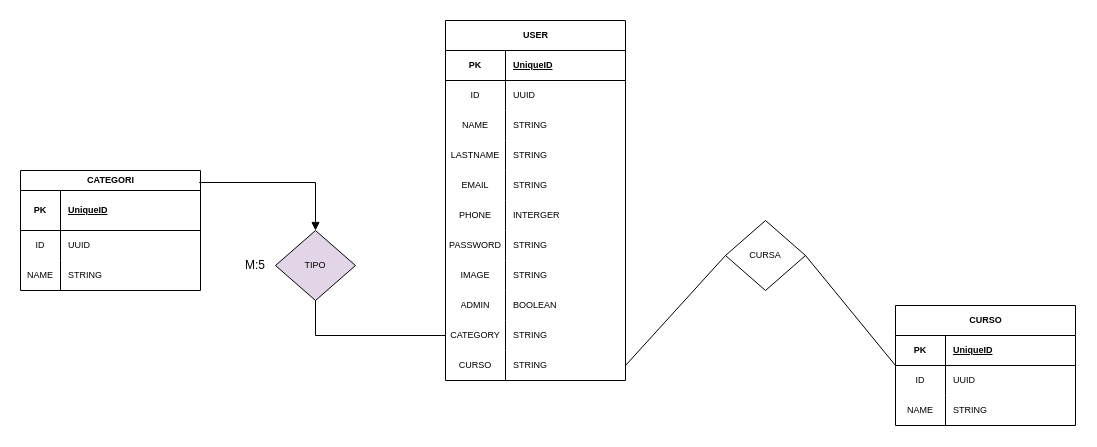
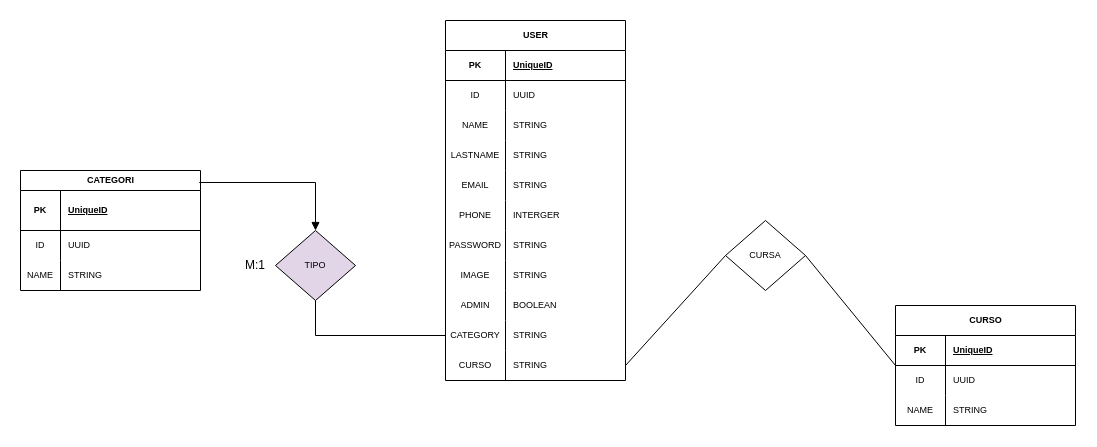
  <mxCell id="0" />
  <mxCell id="1" parent="0" />
  <mxCell id="2" value="" style="endArrow=none;html=1;rounded=0;exitX=1;exitY=0.5;exitDx=0;exitDy=0;entryX=0;entryY=0.5;entryDx=0;entryDy=0;" edge="1" parent="1" source="47" target="37"><mxGeometry width="50" height="50" relative="1" as="geometry"><mxPoint x="25" y="-120.34" as="sourcePoint" /><mxPoint x="95" y="-120.34" as="targetPoint" /><Array as="points" /></mxGeometry></mxCell>
  <mxCell id="3" value="USER" style="shape=table;startSize=30;container=1;collapsible=1;childLayout=tableLayout;fixedRows=1;rowLines=0;fontStyle=1;align=center;resizeLast=1;html=1;labelBorderColor=none;fontSize=9;" vertex="1" parent="1"><mxGeometry x="445" y="20" width="180" height="360" as="geometry"><mxRectangle x="20" y="50" width="70" height="30" as="alternateBounds" /></mxGeometry></mxCell>
  <mxCell id="4" value="" style="shape=tableRow;horizontal=0;startSize=0;swimlaneHead=0;swimlaneBody=0;fillColor=none;collapsible=0;dropTarget=0;points=[[0,0.5],[1,0.5]];portConstraint=eastwest;top=0;left=0;right=0;bottom=1;" vertex="1" parent="3"><mxGeometry y="30" width="180" height="30" as="geometry" /></mxCell>
  <mxCell id="5" value="PK" style="shape=partialRectangle;connectable=0;fillColor=none;top=0;left=0;bottom=0;right=0;fontStyle=1;overflow=hidden;whiteSpace=wrap;html=1;fontSize=9;" vertex="1" parent="4"><mxGeometry width="60" height="30" as="geometry"><mxRectangle width="60" height="30" as="alternateBounds" /></mxGeometry></mxCell>
  <mxCell id="6" value="UniqueID" style="shape=partialRectangle;connectable=0;fillColor=none;top=0;left=0;bottom=0;right=0;align=left;spacingLeft=6;fontStyle=5;overflow=hidden;whiteSpace=wrap;html=1;fontSize=9;" vertex="1" parent="4"><mxGeometry x="60" width="120" height="30" as="geometry"><mxRectangle width="120" height="30" as="alternateBounds" /></mxGeometry></mxCell>
  <mxCell id="7" value="" style="shape=tableRow;horizontal=0;startSize=0;swimlaneHead=0;swimlaneBody=0;fillColor=none;collapsible=0;dropTarget=0;points=[[0,0.5],[1,0.5]];portConstraint=eastwest;top=0;left=0;right=0;bottom=0;" vertex="1" parent="3"><mxGeometry y="60" width="180" height="30" as="geometry" /></mxCell>
  <mxCell id="8" value="ID" style="shape=partialRectangle;connectable=0;fillColor=none;top=0;left=0;bottom=0;right=0;editable=1;overflow=hidden;whiteSpace=wrap;html=1;fontSize=9;" vertex="1" parent="7"><mxGeometry width="60" height="30" as="geometry"><mxRectangle width="60" height="30" as="alternateBounds" /></mxGeometry></mxCell>
  <mxCell id="9" value="UUID" style="shape=partialRectangle;connectable=0;fillColor=none;top=0;left=0;bottom=0;right=0;align=left;spacingLeft=6;overflow=hidden;whiteSpace=wrap;html=1;fontSize=9;" vertex="1" parent="7"><mxGeometry x="60" width="120" height="30" as="geometry"><mxRectangle width="120" height="30" as="alternateBounds" /></mxGeometry></mxCell>
  <mxCell id="10" style="shape=tableRow;horizontal=0;startSize=0;swimlaneHead=0;swimlaneBody=0;fillColor=none;collapsible=0;dropTarget=0;points=[[0,0.5],[1,0.5]];portConstraint=eastwest;top=0;left=0;right=0;bottom=0;" vertex="1" parent="3"><mxGeometry y="90" width="180" height="30" as="geometry" /></mxCell>
  <mxCell id="11" value="NAME" style="shape=partialRectangle;connectable=0;fillColor=none;top=0;left=0;bottom=0;right=0;editable=1;overflow=hidden;whiteSpace=wrap;html=1;fontSize=9;" vertex="1" parent="10"><mxGeometry width="60" height="30" as="geometry"><mxRectangle width="60" height="30" as="alternateBounds" /></mxGeometry></mxCell>
  <mxCell id="12" value="STRING" style="shape=partialRectangle;connectable=0;fillColor=none;top=0;left=0;bottom=0;right=0;align=left;spacingLeft=6;overflow=hidden;whiteSpace=wrap;html=1;fontSize=9;" vertex="1" parent="10"><mxGeometry x="60" width="120" height="30" as="geometry"><mxRectangle width="120" height="30" as="alternateBounds" /></mxGeometry></mxCell>
  <mxCell id="13" style="shape=tableRow;horizontal=0;startSize=0;swimlaneHead=0;swimlaneBody=0;fillColor=none;collapsible=0;dropTarget=0;points=[[0,0.5],[1,0.5]];portConstraint=eastwest;top=0;left=0;right=0;bottom=0;" vertex="1" parent="3"><mxGeometry y="120" width="180" height="30" as="geometry" /></mxCell>
  <mxCell id="14" value="LASTNAME" style="shape=partialRectangle;connectable=0;fillColor=none;top=0;left=0;bottom=0;right=0;editable=1;overflow=hidden;whiteSpace=wrap;html=1;fontSize=9;" vertex="1" parent="13"><mxGeometry width="60" height="30" as="geometry"><mxRectangle width="60" height="30" as="alternateBounds" /></mxGeometry></mxCell>
  <mxCell id="15" value="STRING" style="shape=partialRectangle;connectable=0;fillColor=none;top=0;left=0;bottom=0;right=0;align=left;spacingLeft=6;overflow=hidden;whiteSpace=wrap;html=1;fontSize=9;" vertex="1" parent="13"><mxGeometry x="60" width="120" height="30" as="geometry"><mxRectangle width="120" height="30" as="alternateBounds" /></mxGeometry></mxCell>
  <mxCell id="16" style="shape=tableRow;horizontal=0;startSize=0;swimlaneHead=0;swimlaneBody=0;fillColor=none;collapsible=0;dropTarget=0;points=[[0,0.5],[1,0.5]];portConstraint=eastwest;top=0;left=0;right=0;bottom=0;" vertex="1" parent="3"><mxGeometry y="150" width="180" height="30" as="geometry" /></mxCell>
  <mxCell id="17" value="EMAIL" style="shape=partialRectangle;connectable=0;fillColor=none;top=0;left=0;bottom=0;right=0;editable=1;overflow=hidden;whiteSpace=wrap;html=1;fontSize=9;" vertex="1" parent="16"><mxGeometry width="60" height="30" as="geometry"><mxRectangle width="60" height="30" as="alternateBounds" /></mxGeometry></mxCell>
  <mxCell id="18" value="STRING" style="shape=partialRectangle;connectable=0;fillColor=none;top=0;left=0;bottom=0;right=0;align=left;spacingLeft=6;overflow=hidden;whiteSpace=wrap;html=1;fontSize=9;" vertex="1" parent="16"><mxGeometry x="60" width="120" height="30" as="geometry"><mxRectangle width="120" height="30" as="alternateBounds" /></mxGeometry></mxCell>
  <mxCell id="19" value="" style="shape=tableRow;horizontal=0;startSize=0;swimlaneHead=0;swimlaneBody=0;fillColor=none;collapsible=0;dropTarget=0;points=[[0,0.5],[1,0.5]];portConstraint=eastwest;top=0;left=0;right=0;bottom=0;" vertex="1" parent="3"><mxGeometry y="180" width="180" height="30" as="geometry" /></mxCell>
  <mxCell id="20" value="PHONE" style="shape=partialRectangle;connectable=0;fillColor=none;top=0;left=0;bottom=0;right=0;editable=1;overflow=hidden;whiteSpace=wrap;html=1;fontSize=9;" vertex="1" parent="19"><mxGeometry width="60" height="30" as="geometry"><mxRectangle width="60" height="30" as="alternateBounds" /></mxGeometry></mxCell>
  <mxCell id="21" value="INTERGER" style="shape=partialRectangle;connectable=0;fillColor=none;top=0;left=0;bottom=0;right=0;align=left;spacingLeft=6;overflow=hidden;whiteSpace=wrap;html=1;fontSize=9;" vertex="1" parent="19"><mxGeometry x="60" width="120" height="30" as="geometry"><mxRectangle width="120" height="30" as="alternateBounds" /></mxGeometry></mxCell>
  <mxCell id="22" value="" style="shape=tableRow;horizontal=0;startSize=0;swimlaneHead=0;swimlaneBody=0;fillColor=none;collapsible=0;dropTarget=0;points=[[0,0.5],[1,0.5]];portConstraint=eastwest;top=0;left=0;right=0;bottom=0;" vertex="1" parent="3"><mxGeometry y="210" width="180" height="30" as="geometry" /></mxCell>
  <mxCell id="23" value="PASSWORD" style="shape=partialRectangle;connectable=0;fillColor=none;top=0;left=0;bottom=0;right=0;editable=1;overflow=hidden;whiteSpace=wrap;html=1;fontSize=9;" vertex="1" parent="22"><mxGeometry width="60" height="30" as="geometry"><mxRectangle width="60" height="30" as="alternateBounds" /></mxGeometry></mxCell>
  <mxCell id="24" value="STRING" style="shape=partialRectangle;connectable=0;fillColor=none;top=0;left=0;bottom=0;right=0;align=left;spacingLeft=6;overflow=hidden;whiteSpace=wrap;html=1;fontSize=9;" vertex="1" parent="22"><mxGeometry x="60" width="120" height="30" as="geometry"><mxRectangle width="120" height="30" as="alternateBounds" /></mxGeometry></mxCell>
  <mxCell id="25" style="shape=tableRow;horizontal=0;startSize=0;swimlaneHead=0;swimlaneBody=0;fillColor=none;collapsible=0;dropTarget=0;points=[[0,0.5],[1,0.5]];portConstraint=eastwest;top=0;left=0;right=0;bottom=0;" vertex="1" parent="3"><mxGeometry y="240" width="180" height="30" as="geometry" /></mxCell>
  <mxCell id="26" value="IMAGE" style="shape=partialRectangle;connectable=0;fillColor=none;top=0;left=0;bottom=0;right=0;editable=1;overflow=hidden;whiteSpace=wrap;html=1;fontSize=9;" vertex="1" parent="25"><mxGeometry width="60" height="30" as="geometry"><mxRectangle width="60" height="30" as="alternateBounds" /></mxGeometry></mxCell>
  <mxCell id="27" value="STRING" style="shape=partialRectangle;connectable=0;fillColor=none;top=0;left=0;bottom=0;right=0;align=left;spacingLeft=6;overflow=hidden;whiteSpace=wrap;html=1;fontSize=9;" vertex="1" parent="25"><mxGeometry x="60" width="120" height="30" as="geometry"><mxRectangle width="120" height="30" as="alternateBounds" /></mxGeometry></mxCell>
  <mxCell id="28" style="shape=tableRow;horizontal=0;startSize=0;swimlaneHead=0;swimlaneBody=0;fillColor=none;collapsible=0;dropTarget=0;points=[[0,0.5],[1,0.5]];portConstraint=eastwest;top=0;left=0;right=0;bottom=0;" vertex="1" parent="3"><mxGeometry y="270" width="180" height="30" as="geometry" /></mxCell>
  <mxCell id="29" value="ADMIN" style="shape=partialRectangle;connectable=0;fillColor=none;top=0;left=0;bottom=0;right=0;editable=1;overflow=hidden;whiteSpace=wrap;html=1;fontSize=9;" vertex="1" parent="28"><mxGeometry width="60" height="30" as="geometry"><mxRectangle width="60" height="30" as="alternateBounds" /></mxGeometry></mxCell>
  <mxCell id="30" value="BOOLEAN" style="shape=partialRectangle;connectable=0;fillColor=none;top=0;left=0;bottom=0;right=0;align=left;spacingLeft=6;overflow=hidden;whiteSpace=wrap;html=1;fontSize=9;" vertex="1" parent="28"><mxGeometry x="60" width="120" height="30" as="geometry"><mxRectangle width="120" height="30" as="alternateBounds" /></mxGeometry></mxCell>
  <mxCell id="31" style="shape=tableRow;horizontal=0;startSize=0;swimlaneHead=0;swimlaneBody=0;fillColor=none;collapsible=0;dropTarget=0;points=[[0,0.5],[1,0.5]];portConstraint=eastwest;top=0;left=0;right=0;bottom=0;" vertex="1" parent="3"><mxGeometry y="300" width="180" height="30" as="geometry" /></mxCell>
  <mxCell id="32" value="CATEGORY" style="shape=partialRectangle;connectable=0;fillColor=none;top=0;left=0;bottom=0;right=0;editable=1;overflow=hidden;whiteSpace=wrap;html=1;fontSize=9;" vertex="1" parent="31"><mxGeometry width="60" height="30" as="geometry"><mxRectangle width="60" height="30" as="alternateBounds" /></mxGeometry></mxCell>
  <mxCell id="33" value="STRING" style="shape=partialRectangle;connectable=0;fillColor=none;top=0;left=0;bottom=0;right=0;align=left;spacingLeft=6;overflow=hidden;whiteSpace=wrap;html=1;fontSize=9;" vertex="1" parent="31"><mxGeometry x="60" width="120" height="30" as="geometry"><mxRectangle width="120" height="30" as="alternateBounds" /></mxGeometry></mxCell>
  <mxCell id="34" style="shape=tableRow;horizontal=0;startSize=0;swimlaneHead=0;swimlaneBody=0;fillColor=none;collapsible=0;dropTarget=0;points=[[0,0.5],[1,0.5]];portConstraint=eastwest;top=0;left=0;right=0;bottom=0;" vertex="1" parent="3"><mxGeometry y="330" width="180" height="30" as="geometry" /></mxCell>
  <mxCell id="35" value="CURSO" style="shape=partialRectangle;connectable=0;fillColor=none;top=0;left=0;bottom=0;right=0;editable=1;overflow=hidden;whiteSpace=wrap;html=1;fontSize=9;" vertex="1" parent="34"><mxGeometry width="60" height="30" as="geometry"><mxRectangle width="60" height="30" as="alternateBounds" /></mxGeometry></mxCell>
  <mxCell id="36" value="STRING" style="shape=partialRectangle;connectable=0;fillColor=none;top=0;left=0;bottom=0;right=0;align=left;spacingLeft=6;overflow=hidden;whiteSpace=wrap;html=1;fontSize=9;" vertex="1" parent="34"><mxGeometry x="60" width="120" height="30" as="geometry"><mxRectangle width="120" height="30" as="alternateBounds" /></mxGeometry></mxCell>
  <mxCell id="37" value="CURSO" style="shape=table;startSize=30;container=1;collapsible=1;childLayout=tableLayout;fixedRows=1;rowLines=0;fontStyle=1;align=center;resizeLast=1;html=1;fontSize=9;" vertex="1" parent="1"><mxGeometry x="895" y="305" width="180" height="120" as="geometry"><mxRectangle x="1205" y="500" width="70" height="30" as="alternateBounds" /></mxGeometry></mxCell>
  <mxCell id="38" value="" style="shape=tableRow;horizontal=0;startSize=0;swimlaneHead=0;swimlaneBody=0;fillColor=none;collapsible=0;dropTarget=0;points=[[0,0.5],[1,0.5]];portConstraint=eastwest;top=0;left=0;right=0;bottom=1;" vertex="1" parent="37"><mxGeometry y="30" width="180" height="30" as="geometry" /></mxCell>
  <mxCell id="39" value="PK" style="shape=partialRectangle;connectable=0;fillColor=none;top=0;left=0;bottom=0;right=0;fontStyle=1;overflow=hidden;whiteSpace=wrap;html=1;fontSize=9;" vertex="1" parent="38"><mxGeometry width="50.0" height="30" as="geometry"><mxRectangle width="50.0" height="30" as="alternateBounds" /></mxGeometry></mxCell>
  <mxCell id="40" value="UniqueID" style="shape=partialRectangle;connectable=0;fillColor=none;top=0;left=0;bottom=0;right=0;align=left;spacingLeft=6;fontStyle=5;overflow=hidden;whiteSpace=wrap;html=1;fontSize=9;" vertex="1" parent="38"><mxGeometry x="50.0" width="130.0" height="30" as="geometry"><mxRectangle width="130.0" height="30" as="alternateBounds" /></mxGeometry></mxCell>
  <mxCell id="41" value="" style="shape=tableRow;horizontal=0;startSize=0;swimlaneHead=0;swimlaneBody=0;fillColor=none;collapsible=0;dropTarget=0;points=[[0,0.5],[1,0.5]];portConstraint=eastwest;top=0;left=0;right=0;bottom=0;" vertex="1" parent="37"><mxGeometry y="60" width="180" height="30" as="geometry" /></mxCell>
  <mxCell id="42" value="ID" style="shape=partialRectangle;connectable=0;fillColor=none;top=0;left=0;bottom=0;right=0;editable=1;overflow=hidden;whiteSpace=wrap;html=1;fontSize=9;" vertex="1" parent="41"><mxGeometry width="50.0" height="30" as="geometry"><mxRectangle width="50.0" height="30" as="alternateBounds" /></mxGeometry></mxCell>
  <mxCell id="43" value="UUID" style="shape=partialRectangle;connectable=0;fillColor=none;top=0;left=0;bottom=0;right=0;align=left;spacingLeft=6;overflow=hidden;whiteSpace=wrap;html=1;fontSize=9;" vertex="1" parent="41"><mxGeometry x="50.0" width="130.0" height="30" as="geometry"><mxRectangle width="130.0" height="30" as="alternateBounds" /></mxGeometry></mxCell>
  <mxCell id="44" value="" style="shape=tableRow;horizontal=0;startSize=0;swimlaneHead=0;swimlaneBody=0;fillColor=none;collapsible=0;dropTarget=0;points=[[0,0.5],[1,0.5]];portConstraint=eastwest;top=0;left=0;right=0;bottom=0;" vertex="1" parent="37"><mxGeometry y="90" width="180" height="30" as="geometry" /></mxCell>
  <mxCell id="45" value="NAME" style="shape=partialRectangle;connectable=0;fillColor=none;top=0;left=0;bottom=0;right=0;editable=1;overflow=hidden;whiteSpace=wrap;html=1;fontSize=9;" vertex="1" parent="44"><mxGeometry width="50.0" height="30" as="geometry"><mxRectangle width="50.0" height="30" as="alternateBounds" /></mxGeometry></mxCell>
  <mxCell id="46" value="STRING" style="shape=partialRectangle;connectable=0;fillColor=none;top=0;left=0;bottom=0;right=0;align=left;spacingLeft=6;overflow=hidden;whiteSpace=wrap;html=1;fontSize=9;" vertex="1" parent="44"><mxGeometry x="50.0" width="130.0" height="30" as="geometry"><mxRectangle width="130.0" height="30" as="alternateBounds" /></mxGeometry></mxCell>
  <mxCell id="47" value="CURSA" style="rhombus;whiteSpace=wrap;html=1;fontSize=9;" vertex="1" parent="1"><mxGeometry x="725" y="220" width="80" height="70" as="geometry" /></mxCell>
  <mxCell id="48" value="CATEGORI" style="shape=table;startSize=20;container=1;collapsible=1;childLayout=tableLayout;fixedRows=1;rowLines=0;fontStyle=1;align=center;resizeLast=1;html=1;fontSize=9;" vertex="1" parent="1"><mxGeometry x="20" y="170" width="180" height="120" as="geometry" /></mxCell>
  <mxCell id="49" value="" style="shape=tableRow;horizontal=0;startSize=0;swimlaneHead=0;swimlaneBody=0;fillColor=none;collapsible=0;dropTarget=0;points=[[0,0.5],[1,0.5]];portConstraint=eastwest;top=0;left=0;right=0;bottom=1;" vertex="1" parent="48"><mxGeometry y="20" width="180" height="40" as="geometry" /></mxCell>
  <mxCell id="50" value="PK" style="shape=partialRectangle;connectable=0;fillColor=none;top=0;left=0;bottom=0;right=0;fontStyle=1;overflow=hidden;whiteSpace=wrap;html=1;fontSize=9;" vertex="1" parent="49"><mxGeometry width="40" height="40" as="geometry"><mxRectangle width="40" height="40" as="alternateBounds" /></mxGeometry></mxCell>
  <mxCell id="51" value="UniqueID" style="shape=partialRectangle;connectable=0;fillColor=none;top=0;left=0;bottom=0;right=0;align=left;spacingLeft=6;fontStyle=5;overflow=hidden;whiteSpace=wrap;html=1;fontSize=9;" vertex="1" parent="49"><mxGeometry x="40" width="140" height="40" as="geometry"><mxRectangle width="140" height="40" as="alternateBounds" /></mxGeometry></mxCell>
  <mxCell id="52" value="" style="shape=tableRow;horizontal=0;startSize=0;swimlaneHead=0;swimlaneBody=0;fillColor=none;collapsible=0;dropTarget=0;points=[[0,0.5],[1,0.5]];portConstraint=eastwest;top=0;left=0;right=0;bottom=0;" vertex="1" parent="48"><mxGeometry y="60" width="180" height="30" as="geometry" /></mxCell>
  <mxCell id="53" value="ID" style="shape=partialRectangle;connectable=0;fillColor=none;top=0;left=0;bottom=0;right=0;editable=1;overflow=hidden;whiteSpace=wrap;html=1;fontSize=9;" vertex="1" parent="52"><mxGeometry width="40" height="30" as="geometry"><mxRectangle width="40" height="30" as="alternateBounds" /></mxGeometry></mxCell>
  <mxCell id="54" value="UUID" style="shape=partialRectangle;connectable=0;fillColor=none;top=0;left=0;bottom=0;right=0;align=left;spacingLeft=6;overflow=hidden;whiteSpace=wrap;html=1;fontSize=9;" vertex="1" parent="52"><mxGeometry x="40" width="140" height="30" as="geometry"><mxRectangle width="140" height="30" as="alternateBounds" /></mxGeometry></mxCell>
  <mxCell id="55" value="" style="shape=tableRow;horizontal=0;startSize=0;swimlaneHead=0;swimlaneBody=0;fillColor=none;collapsible=0;dropTarget=0;points=[[0,0.5],[1,0.5]];portConstraint=eastwest;top=0;left=0;right=0;bottom=0;" vertex="1" parent="48"><mxGeometry y="90" width="180" height="30" as="geometry" /></mxCell>
  <mxCell id="56" value="NAME" style="shape=partialRectangle;connectable=0;fillColor=none;top=0;left=0;bottom=0;right=0;editable=1;overflow=hidden;whiteSpace=wrap;html=1;fontSize=9;" vertex="1" parent="55"><mxGeometry width="40" height="30" as="geometry"><mxRectangle width="40" height="30" as="alternateBounds" /></mxGeometry></mxCell>
  <mxCell id="57" value="STRING" style="shape=partialRectangle;connectable=0;fillColor=none;top=0;left=0;bottom=0;right=0;align=left;spacingLeft=6;overflow=hidden;whiteSpace=wrap;html=1;fontSize=9;" vertex="1" parent="55"><mxGeometry x="40" width="140" height="30" as="geometry"><mxRectangle width="140" height="30" as="alternateBounds" /></mxGeometry></mxCell>
  <mxCell id="58" value="" style="endArrow=none;html=1;rounded=0;entryX=0;entryY=0.5;entryDx=0;entryDy=0;exitX=1;exitY=0.5;exitDx=0;exitDy=0;" edge="1" parent="1" source="34" target="47"><mxGeometry width="50" height="50" relative="1" as="geometry"><mxPoint x="-125" y="-60" as="sourcePoint" /><mxPoint x="-75" y="-110" as="targetPoint" /></mxGeometry></mxCell>
  <mxCell id="59" value="TIPO" style="rhombus;whiteSpace=wrap;html=1;fontSize=9;fillColor=#e1d5e7;" vertex="1" parent="1"><mxGeometry x="275" y="230" width="80" height="70" as="geometry" /></mxCell>
  <mxCell id="60" value="" style="endArrow=block;html=1;rounded=0;entryX=0.5;entryY=0;entryDx=0;entryDy=0;exitX=0.993;exitY=0.1;exitDx=0;exitDy=0;exitPerimeter=0;" edge="1" parent="1" source="48" target="59"><mxGeometry width="50" height="50" relative="1" as="geometry"><mxPoint x="195" y="200" as="sourcePoint" /><mxPoint x="245" y="150" as="targetPoint" /><Array as="points"><mxPoint x="315" y="182" /></Array></mxGeometry></mxCell>
  <mxCell id="61" value="" style="endArrow=none;html=1;rounded=0;entryX=0;entryY=0.5;entryDx=0;entryDy=0;exitX=0.5;exitY=1;exitDx=0;exitDy=0;" edge="1" parent="1" source="59" target="31"><mxGeometry width="50" height="50" relative="1" as="geometry"><mxPoint x="365" y="220" as="sourcePoint" /><mxPoint x="451" y="283" as="targetPoint" /><Array as="points"><mxPoint x="315" y="335" /></Array></mxGeometry></mxCell>
- <mxCell id="62" value="M:5" style="text;strokeColor=none;align=center;fillColor=none;html=1;verticalAlign=middle;whiteSpace=wrap;rounded=0;" vertex="1" parent="1"><mxGeometry x="225" y="250" width="60" height="30" as="geometry" /></mxCell>
+ <mxCell id="62" value="M:1" style="text;strokeColor=none;align=center;fillColor=none;html=1;verticalAlign=middle;whiteSpace=wrap;rounded=0;" vertex="1" parent="1"><mxGeometry x="225" y="250" width="60" height="30" as="geometry" /></mxCell>
